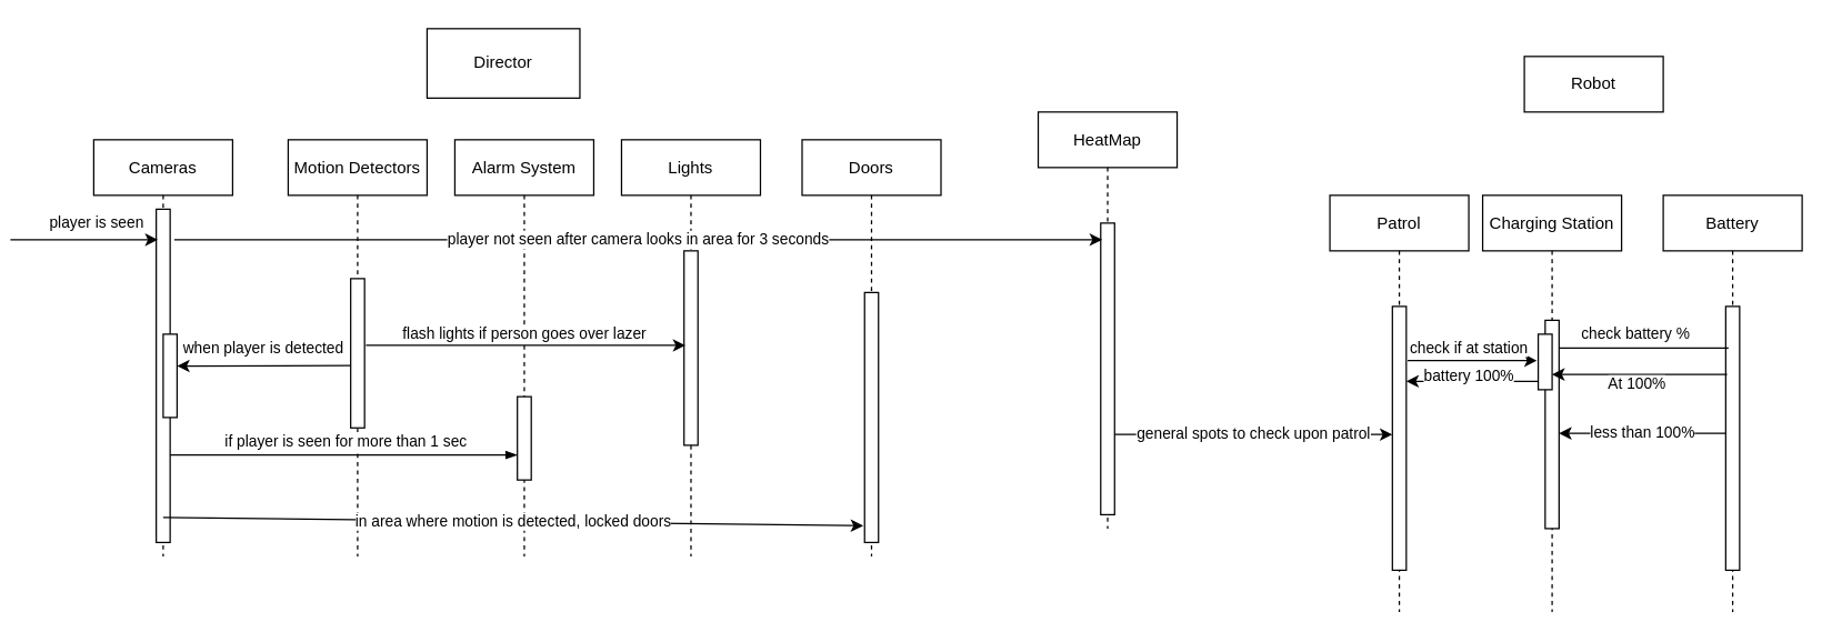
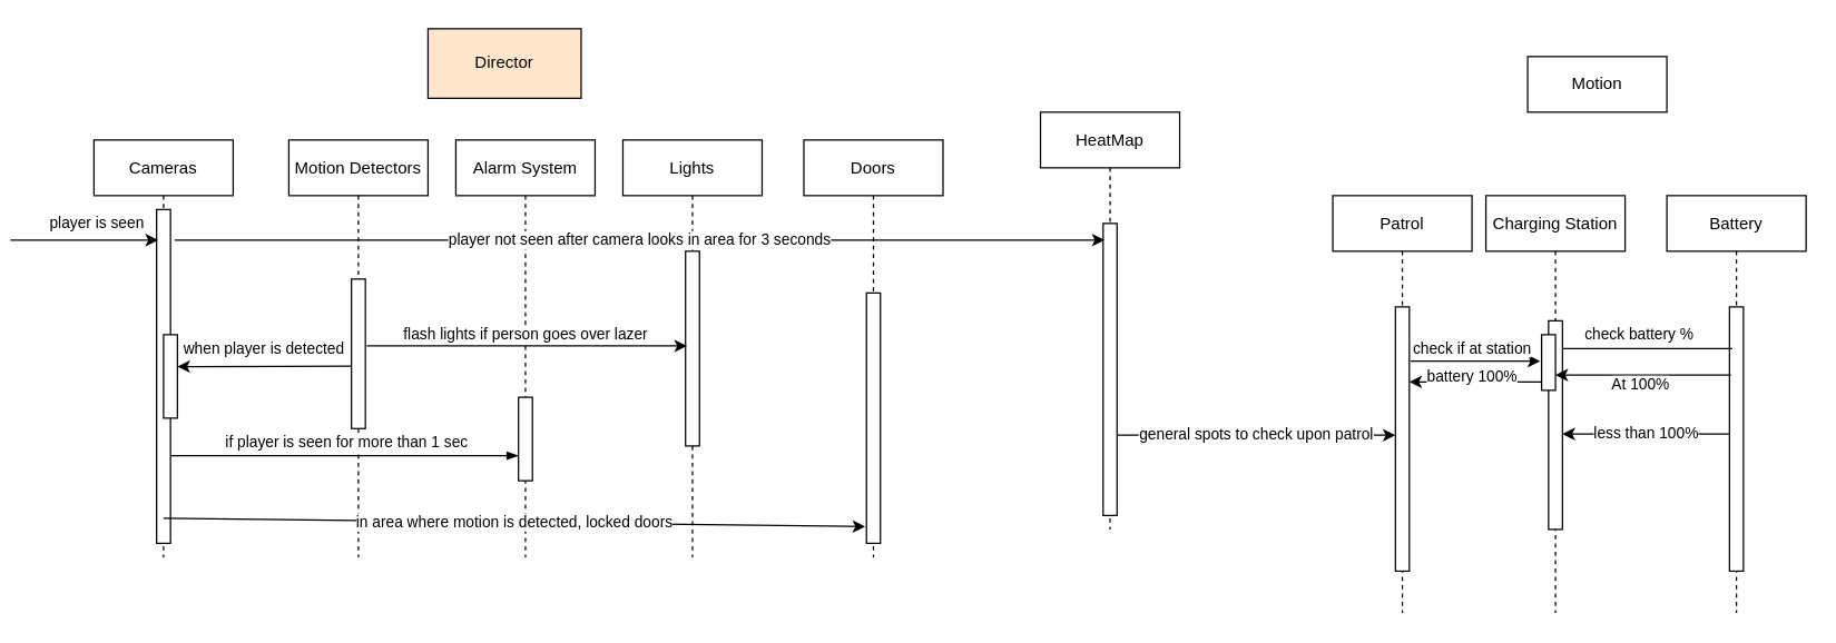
  <mxCell id="0" />
  <mxCell id="1" parent="0" />
  <mxCell id="2" value="Cameras" style="shape=umlLifeline;perimeter=lifelinePerimeter;container=1;collapsible=0;recursiveResize=0;rounded=0;shadow=0;strokeWidth=1;" parent="1" vertex="1"><mxGeometry x="20" y="100" width="100" height="300" as="geometry" /></mxCell>
  <mxCell id="3" value="" style="points=[];perimeter=orthogonalPerimeter;rounded=0;shadow=0;strokeWidth=1;" parent="2" vertex="1"><mxGeometry x="45" y="50" width="10" height="240" as="geometry" /></mxCell>
  <mxCell id="4" value="player is seen" style="endArrow=classic;html=1;rounded=0;entryX=0.1;entryY=0.55;entryDx=0;entryDy=0;entryPerimeter=0;endFill=1;" edge="1" parent="2"><mxGeometry x="0.176" y="12" width="50" height="50" relative="1" as="geometry"><mxPoint x="-60" y="72" as="sourcePoint" /><mxPoint x="46" y="72" as="targetPoint" /><mxPoint as="offset" /></mxGeometry></mxCell>
  <mxCell id="5" value="Doors" style="shape=umlLifeline;perimeter=lifelinePerimeter;container=1;collapsible=0;recursiveResize=0;rounded=0;shadow=0;strokeWidth=1;" parent="1" vertex="1"><mxGeometry x="530" y="100" width="100" height="300" as="geometry" /></mxCell>
  <mxCell id="6" value="" style="points=[];perimeter=orthogonalPerimeter;rounded=0;shadow=0;strokeWidth=1;" parent="5" vertex="1"><mxGeometry x="45" y="110" width="10" height="180" as="geometry" /></mxCell>
  <mxCell id="7" value="Battery" style="shape=umlLifeline;perimeter=lifelinePerimeter;container=1;collapsible=0;recursiveResize=0;rounded=0;shadow=0;strokeWidth=1;" parent="1" vertex="1"><mxGeometry x="1150" y="140" width="100" height="300" as="geometry" /></mxCell>
  <mxCell id="8" value="" style="points=[];perimeter=orthogonalPerimeter;rounded=0;shadow=0;strokeWidth=1;" parent="7" vertex="1"><mxGeometry x="45" y="80" width="10" height="190" as="geometry" /></mxCell>
  <mxCell id="9" value="Charging Station" style="shape=umlLifeline;perimeter=lifelinePerimeter;container=1;collapsible=0;recursiveResize=0;rounded=0;shadow=0;strokeWidth=1;" parent="1" vertex="1"><mxGeometry x="1020" y="140" width="100" height="300" as="geometry" /></mxCell>
  <mxCell id="10" value="" style="points=[];perimeter=orthogonalPerimeter;rounded=0;shadow=0;strokeWidth=1;" parent="9" vertex="1"><mxGeometry x="45" y="90" width="10" height="150" as="geometry" /></mxCell>
  <mxCell id="11" value="" style="points=[];perimeter=orthogonalPerimeter;rounded=0;shadow=0;strokeWidth=1;" vertex="1" parent="9"><mxGeometry x="40" y="100" width="10" height="40" as="geometry" /></mxCell>
  <mxCell id="12" value="check battery %" style="endArrow=none;html=1;rounded=0;entryX=0.2;entryY=0.158;entryDx=0;entryDy=0;entryPerimeter=0;" edge="1" parent="9" target="8"><mxGeometry x="-0.098" y="10" width="50" height="50" relative="1" as="geometry"><mxPoint x="55" y="110" as="sourcePoint" /><mxPoint x="105" y="60" as="targetPoint" /><mxPoint as="offset" /></mxGeometry></mxCell>
  <mxCell id="13" value="Lights" style="shape=umlLifeline;perimeter=lifelinePerimeter;container=1;collapsible=0;recursiveResize=0;rounded=0;shadow=0;strokeWidth=1;" parent="1" vertex="1"><mxGeometry x="400" y="100" width="100" height="300" as="geometry" /></mxCell>
  <mxCell id="14" value="" style="points=[];perimeter=orthogonalPerimeter;rounded=0;shadow=0;strokeWidth=1;" parent="13" vertex="1"><mxGeometry x="45" y="80" width="10" height="140" as="geometry" /></mxCell>
  <mxCell id="15" value="Alarm System" style="shape=umlLifeline;perimeter=lifelinePerimeter;container=1;collapsible=0;recursiveResize=0;rounded=0;shadow=0;strokeWidth=1;" parent="1" vertex="1"><mxGeometry x="280" y="100" width="100" height="300" as="geometry" /></mxCell>
  <mxCell id="16" value="" style="points=[];perimeter=orthogonalPerimeter;rounded=0;shadow=0;strokeWidth=1;" parent="15" vertex="1"><mxGeometry x="45" y="185" width="10" height="60" as="geometry" /></mxCell>
  <mxCell id="17" value="HeatMap" style="shape=umlLifeline;perimeter=lifelinePerimeter;container=1;collapsible=0;recursiveResize=0;rounded=0;shadow=0;strokeWidth=1;" parent="1" vertex="1"><mxGeometry x="700" y="80" width="100" height="300" as="geometry" /></mxCell>
  <mxCell id="18" value="" style="points=[];perimeter=orthogonalPerimeter;rounded=0;shadow=0;strokeWidth=1;" parent="17" vertex="1"><mxGeometry x="45" y="80" width="10" height="210" as="geometry" /></mxCell>
  <mxCell id="19" value="less than 100%" style="endArrow=classic;html=1;rounded=0;exitX=0;exitY=0.481;exitDx=0;exitDy=0;exitPerimeter=0;startArrow=none;startFill=0;endFill=1;" edge="1" parent="1" source="8" target="10"><mxGeometry width="50" height="50" relative="1" as="geometry"><mxPoint x="850" y="380" as="sourcePoint" /><mxPoint x="1080" y="297" as="targetPoint" /><Array as="points" /></mxGeometry></mxCell>
  <mxCell id="20" value="Patrol" style="shape=umlLifeline;perimeter=lifelinePerimeter;container=1;collapsible=0;recursiveResize=0;rounded=0;shadow=0;strokeWidth=1;" vertex="1" parent="1"><mxGeometry x="910" y="140" width="100" height="300" as="geometry" /></mxCell>
  <mxCell id="21" value="" style="points=[];perimeter=orthogonalPerimeter;rounded=0;shadow=0;strokeWidth=1;" vertex="1" parent="20"><mxGeometry x="45" y="80" width="10" height="190" as="geometry" /></mxCell>
  <mxCell id="22" value="general spots to check upon patrol" style="endArrow=classic;html=1;rounded=0;exitX=1;exitY=0.725;exitDx=0;exitDy=0;exitPerimeter=0;endFill=1;" edge="1" parent="1" source="18" target="21"><mxGeometry width="50" height="50" relative="1" as="geometry"><mxPoint x="810" y="280" as="sourcePoint" /><mxPoint x="1030" y="276" as="targetPoint" /></mxGeometry></mxCell>
  <mxCell id="23" value="Motion Detectors" style="shape=umlLifeline;perimeter=lifelinePerimeter;container=1;collapsible=0;recursiveResize=0;rounded=0;shadow=0;strokeWidth=1;" vertex="1" parent="1"><mxGeometry x="160" y="100" width="100" height="300" as="geometry" /></mxCell>
  <mxCell id="24" value="" style="points=[];perimeter=orthogonalPerimeter;rounded=0;shadow=0;strokeWidth=1;" vertex="1" parent="23"><mxGeometry x="45" y="100" width="10" height="107.5" as="geometry" /></mxCell>
- <mxCell id="25" value="Director" style="rounded=0;whiteSpace=wrap;html=1;" vertex="1" parent="1"><mxGeometry x="260" y="20" width="110" height="50" as="geometry" /></mxCell>
+ <mxCell id="25" value="Director" style="rounded=0;whiteSpace=wrap;html=1;fillColor=#ffe6cc;" vertex="1" parent="1"><mxGeometry x="260" y="20" width="110" height="50" as="geometry" /></mxCell>
  <mxCell id="26" value="when player is detected" style="endArrow=none;html=1;rounded=0;entryX=0;entryY=0.582;entryDx=0;entryDy=0;entryPerimeter=0;startArrow=classic;startFill=1;exitX=1;exitY=0.383;exitDx=0;exitDy=0;exitPerimeter=0;" edge="1" parent="1" source="27" target="24"><mxGeometry x="-0.008" y="13" width="50" height="50" relative="1" as="geometry"><mxPoint x="75" y="263" as="sourcePoint" /><mxPoint x="200" y="270" as="targetPoint" /><mxPoint as="offset" /></mxGeometry></mxCell>
  <mxCell id="27" value="" style="points=[];perimeter=orthogonalPerimeter;rounded=0;shadow=0;strokeWidth=1;" vertex="1" parent="1"><mxGeometry x="70" y="240" width="10" height="60" as="geometry" /></mxCell>
  <mxCell id="28" value="player not seen after camera looks in area for 3 seconds" style="endArrow=classic;html=1;rounded=0;exitX=1.3;exitY=0.092;exitDx=0;exitDy=0;exitPerimeter=0;endFill=1;entryX=0.1;entryY=0.057;entryDx=0;entryDy=0;entryPerimeter=0;" edge="1" parent="1" source="3" target="18"><mxGeometry width="50" height="50" relative="1" as="geometry"><mxPoint x="75" y="160" as="sourcePoint" /><mxPoint x="380" y="160" as="targetPoint" /></mxGeometry></mxCell>
  <mxCell id="29" value="in area where motion is detected, locked doors" style="endArrow=none;html=1;rounded=0;entryX=0.5;entryY=0.925;entryDx=0;entryDy=0;entryPerimeter=0;exitX=-0.1;exitY=0.933;exitDx=0;exitDy=0;exitPerimeter=0;endFill=0;startArrow=classic;startFill=1;" edge="1" parent="1" source="6" target="3"><mxGeometry width="50" height="50" relative="1" as="geometry"><mxPoint x="560" y="339" as="sourcePoint" /><mxPoint x="260" y="280" as="targetPoint" /></mxGeometry></mxCell>
  <mxCell id="30" value="flash lights if person goes over lazer" style="endArrow=none;html=1;rounded=0;entryX=1.1;entryY=0.447;entryDx=0;entryDy=0;entryPerimeter=0;exitX=0.1;exitY=0.486;exitDx=0;exitDy=0;exitPerimeter=0;endFill=0;startArrow=classic;startFill=1;" edge="1" parent="1" source="14" target="24"><mxGeometry x="0.009" y="-8" width="50" height="50" relative="1" as="geometry"><mxPoint x="420" y="248" as="sourcePoint" /><mxPoint x="250" y="250" as="targetPoint" /><mxPoint as="offset" /></mxGeometry></mxCell>
  <mxCell id="31" value="At 100%" style="endArrow=none;html=1;rounded=0;entryX=0.1;entryY=0.258;entryDx=0;entryDy=0;entryPerimeter=0;startArrow=classic;startFill=1;exitX=1;exitY=0.725;exitDx=0;exitDy=0;exitPerimeter=0;" edge="1" parent="1" source="11" target="8"><mxGeometry x="-0.027" y="-7" width="50" height="50" relative="1" as="geometry"><mxPoint x="965" y="395" as="sourcePoint" /><mxPoint x="1185" y="380" as="targetPoint" /><mxPoint as="offset" /></mxGeometry></mxCell>
  <mxCell id="32" value="check if at station" style="endArrow=classic;html=1;rounded=0;exitX=1.1;exitY=0.205;exitDx=0;exitDy=0;exitPerimeter=0;endFill=1;entryX=-0.1;entryY=0.475;entryDx=0;entryDy=0;entryPerimeter=0;" edge="1" parent="1" source="21" target="11"><mxGeometry x="-0.054" y="9" width="50" height="50" relative="1" as="geometry"><mxPoint x="965" y="260" as="sourcePoint" /><mxPoint x="1020" y="248" as="targetPoint" /><mxPoint as="offset" /></mxGeometry></mxCell>
  <mxCell id="33" value="if player is seen for more than 1 sec&amp;nbsp;" style="endArrow=blockThin;html=1;rounded=0;endFill=1;entryX=0;entryY=0.7;entryDx=0;entryDy=0;entryPerimeter=0;" edge="1" parent="1" source="3" target="16"><mxGeometry x="0.022" y="10" width="50" height="50" relative="1" as="geometry"><mxPoint x="75" y="380" as="sourcePoint" /><mxPoint x="320" y="320" as="targetPoint" /><mxPoint as="offset" /></mxGeometry></mxCell>
- <mxCell id="34" value="Robot" style="rounded=0;whiteSpace=wrap;html=1;" vertex="1" parent="1"><mxGeometry x="1050" y="40" width="100" height="40" as="geometry" /></mxCell>
+ <mxCell id="34" value="Motion" style="rounded=0;whiteSpace=wrap;html=1;" vertex="1" parent="1"><mxGeometry x="1050" y="40" width="100" height="40" as="geometry" /></mxCell>
  <mxCell id="35" value="battery 100%" style="endArrow=none;html=1;rounded=0;entryX=0;entryY=0.85;entryDx=0;entryDy=0;entryPerimeter=0;exitX=1;exitY=0.284;exitDx=0;exitDy=0;exitPerimeter=0;startArrow=classic;startFill=1;" edge="1" parent="1" source="21" target="11"><mxGeometry x="-0.053" y="4" width="50" height="50" relative="1" as="geometry"><mxPoint x="970" y="273" as="sourcePoint" /><mxPoint x="1040" y="325" as="targetPoint" /><mxPoint as="offset" /></mxGeometry></mxCell>
